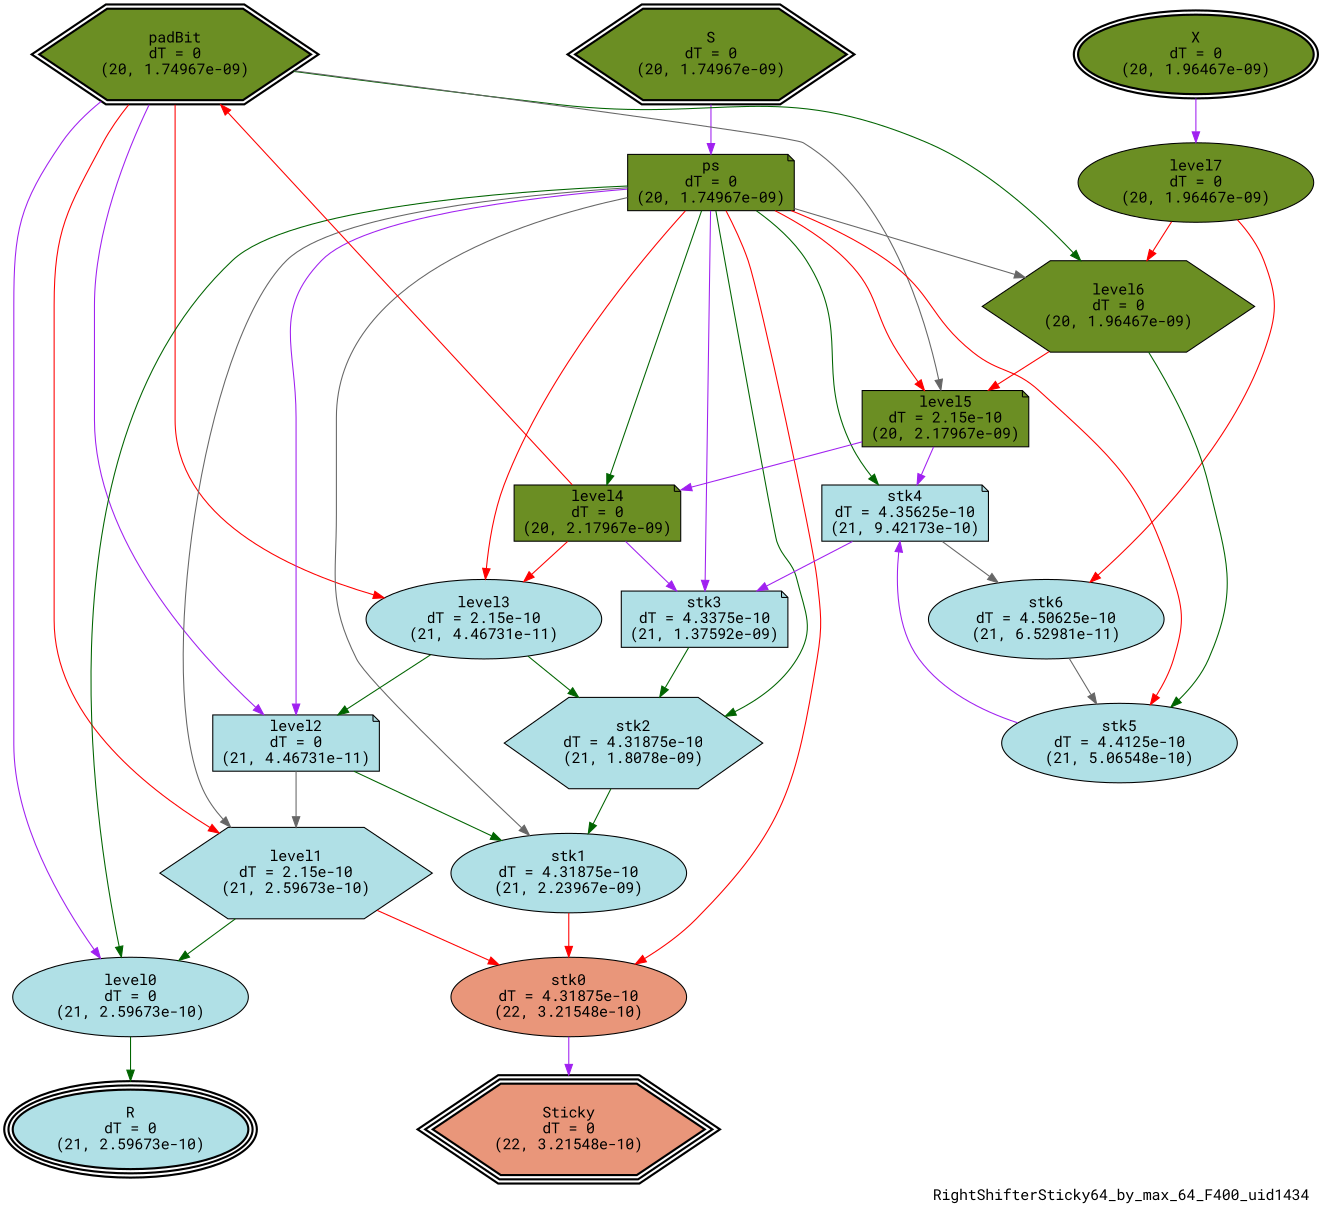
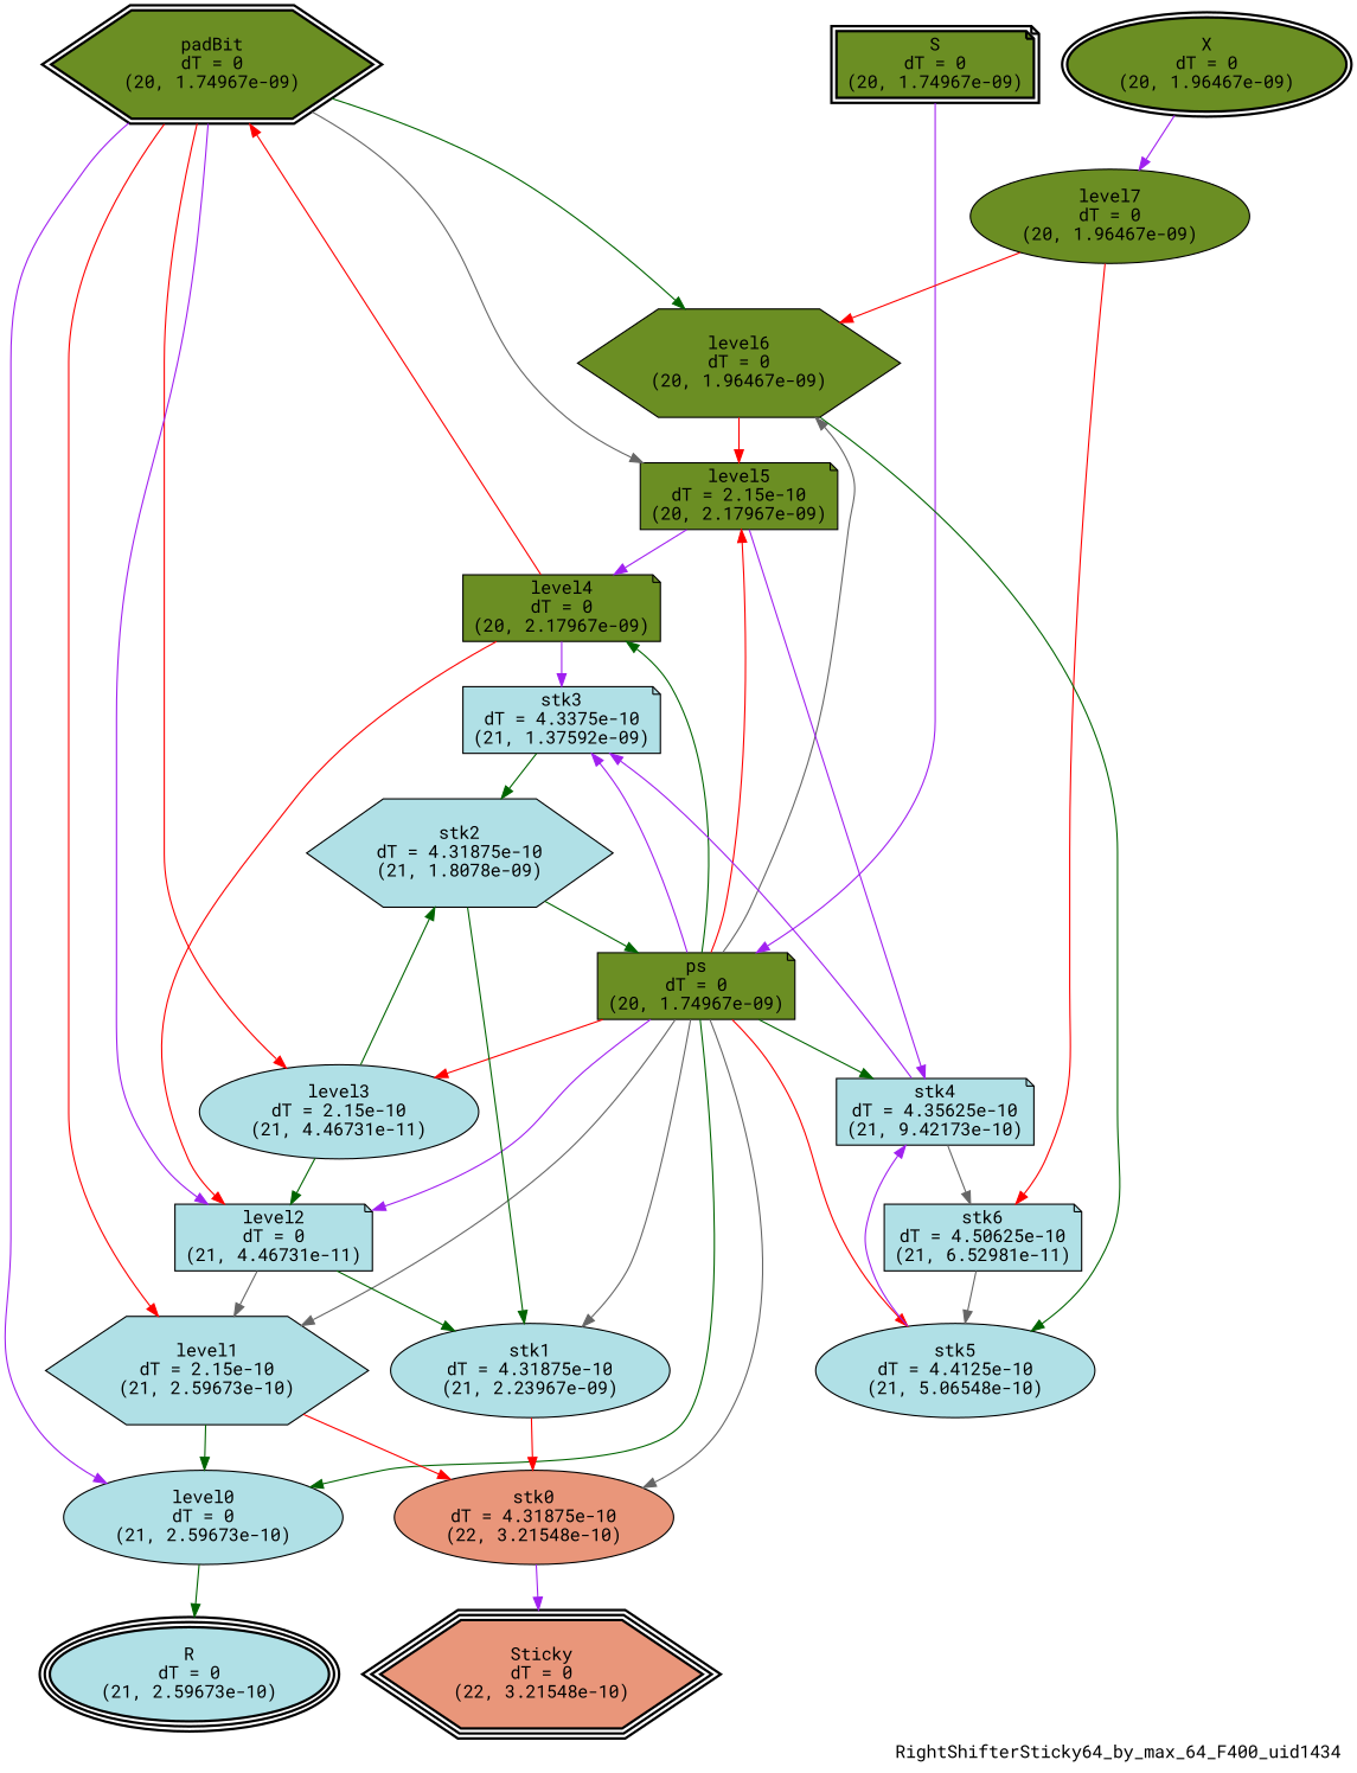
  digraph {
    fontname="Roboto Mono"
    label=RightShifterSticky64_by_max_64_F400_uid1434
    labeljust=right
    labelloc=bottom
    nodesep=0.25
    ranksep=0.5
    node [color=black fillcolor=powderblue fontname="Roboto Mono" peripheries=1 shape=ellipse style=filled]
    edge [arrowhead=normal arrowsize=1.0 arrowtail=normal color=darkgreen dir=forward fontname="Roboto Mono"]
    n1 [fillcolor=olivedrab label="X\ndT = 0\n(20, 1.96467e-09)" peripheries=2 style="bold, filled"]
-   n2 [fillcolor=olivedrab label="S\ndT = 0\n(20, 1.74967e-09)" peripheries=2 shape=hexagon style="bold, filled"]
+   n2 [fillcolor=olivedrab label="S\ndT = 0\n(20, 1.74967e-09)" peripheries=2 shape=note style="bold, filled"]
    n3 [fillcolor=olivedrab label="padBit\ndT = 0\n(20, 1.74967e-09)" peripheries=2 shape=hexagon style="bold, filled"]
    n4 [label="R\ndT = 0\n(21, 2.59673e-10)" peripheries=3 style="bold, filled"]
    n5 [fillcolor=darksalmon label="Sticky\ndT = 0\n(22, 3.21548e-10)" peripheries=3 shape=hexagon style="bold, filled"]
    n6 [fillcolor=olivedrab label="level7\ndT = 0\n(20, 1.96467e-09)"]
    n7 [fillcolor=olivedrab label="ps\ndT = 0\n(20, 1.74967e-09)" shape=note]
    n8 [fillcolor=olivedrab label="level6\ndT = 0\n(20, 1.96467e-09)" shape=hexagon]
    n9 [fillcolor=olivedrab label="level5\ndT = 2.15e-10\n(20, 2.17967e-09)" shape=note]
    n10 [label="level3\ndT = 2.15e-10\n(21, 4.46731e-11)"]
    n11 [label="level2\ndT = 0\n(21, 4.46731e-11)" shape=note]
    n12 [label="level1\ndT = 2.15e-10\n(21, 2.59673e-10)" shape=hexagon]
    n13 [label="level0\ndT = 0\n(21, 2.59673e-10)"]
-   n14 [label="stk6\ndT = 4.50625e-10\n(21, 6.52981e-11)"]
+   n14 [label="stk6\ndT = 4.50625e-10\n(21, 6.52981e-11)" shape=note]
    n15 [fillcolor=olivedrab label="level4\ndT = 0\n(20, 2.17967e-09)" shape=note]
    n16 [label="stk5\ndT = 4.4125e-10\n(21, 5.06548e-10)"]
    n17 [label="stk4\ndT = 4.35625e-10\n(21, 9.42173e-10)" shape=note]
    n18 [label="stk3\ndT = 4.3375e-10\n(21, 1.37592e-09)" shape=note]
    n19 [label="stk2\ndT = 4.31875e-10\n(21, 1.8078e-09)" shape=hexagon]
    n20 [label="stk1\ndT = 4.31875e-10\n(21, 2.23967e-09)"]
    n21 [fillcolor=darksalmon label="stk0\ndT = 4.31875e-10\n(22, 3.21548e-10)"]
    subgraph sub_1 {
      rank=same
      n1
      n2
      n3
    }
    subgraph sub_2 {
      rank=same
      n4
      n5
    }
    n1 -> n6 [color=purple]
    n2 -> n7 [color=purple]
    n3 -> n8
    n3 -> n9 [color=gray40]
    n3 -> n10 [color=red]
    n3 -> n11 [color=purple]
    n3 -> n12 [color=red]
    n3 -> n13 [color=purple]
    n6 -> n8 [color=red]
    n6 -> n14 [color=red]
    n7 -> n8 [color=gray40]
    n7 -> n9 [color=red]
    n7 -> n10 [color=red]
    n7 -> n11 [color=purple]
    n7 -> n12 [color=gray40]
    n7 -> n13
    n7 -> n15
    n7 -> n16 [color=red]
    n7 -> n17
    n7 -> n18 [color=purple]
-   n7 -> n19
+   n19 -> n7
    n7 -> n20 [color=gray40]
-   n7 -> n21 [color=red]
+   n7 -> n21 [color=gray40]
    n8 -> n9 [color=red]
    n8 -> n16
    n9 -> n15 [color=purple]
    n9 -> n17 [color=purple]
    n10 -> n11
    n10 -> n19
    n11 -> n12 [color=gray40]
    n11 -> n20
    n12 -> n13
    n12 -> n21 [color=red]
    n13 -> n4
    n14 -> n16 [color=gray40]
    n15 -> n3 [color=red]
-   n15 -> n10 [color=red]
+   n15 -> n11 [color=red]
    n15 -> n18 [color=purple]
    n16 -> n17 [color=purple]
    n17 -> n14 [color=gray40]
    n17 -> n18 [color=purple]
    n18 -> n19
    n19 -> n20
    n20 -> n21 [color=red]
    n21 -> n5 [color=purple]
  }
